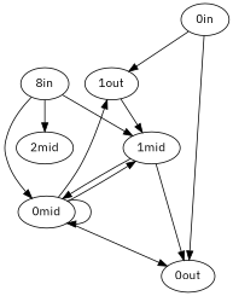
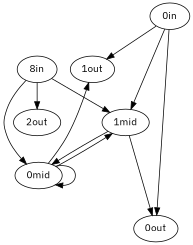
  digraph {
    fontname="IBM Plex Sans"
    node [fontname="IBM Plex Sans"]
    edge [fontname="IBM Plex Sans"]
    "0in"
    "1out"
    "1mid"
    "0out"
    "0mid"
    n6 [label="8in"]
-   "2out" [label="2mid"]
+   "2out"
    "0in" -> "1out" [weight=-3.6377842209674958]
-   "1out" -> "1mid" [weight=-2.76795360903403]
+   "0in" -> "1mid" [weight=-2.76795360903403]
    "0in" -> "0out" [weight=2.913596825881276]
    "1mid" -> "0out" [weight=2.9330077826949488]
    "1mid" -> "0mid" [weight=0.6165115214405615]
    "0mid" -> "1out" [weight=2.0047001373416755]
    "0mid" -> "1mid" [weight=-1.34533801312376]
-   "0mid" -> "0out" [weight=-0.7665496719059972]
    "0mid" -> "0mid" [weight=-1.8265832443155807]
    n6 -> "1mid" [weight=3.6368075690523423]
    n6 -> "0mid" [weight=2.136059819929803]
    n6 -> "2out" [weight=3.5933465588280176]
  }
